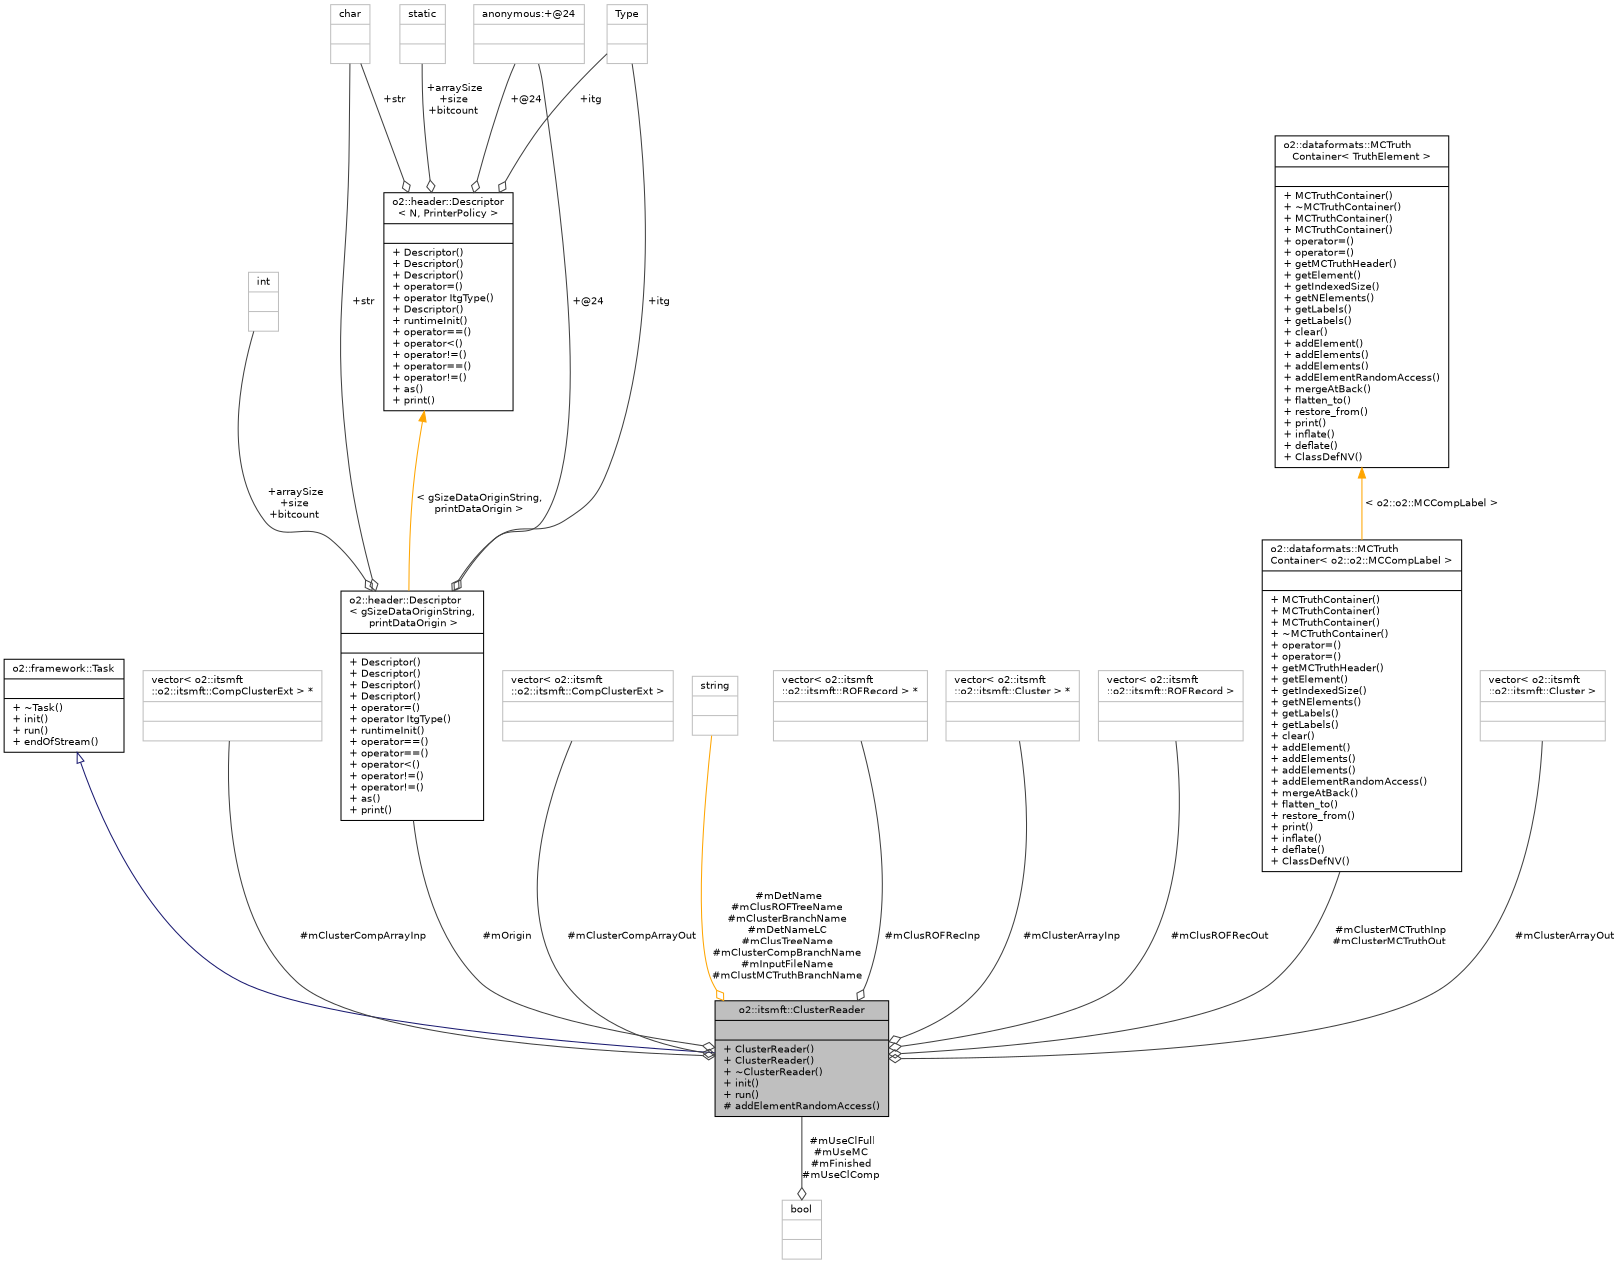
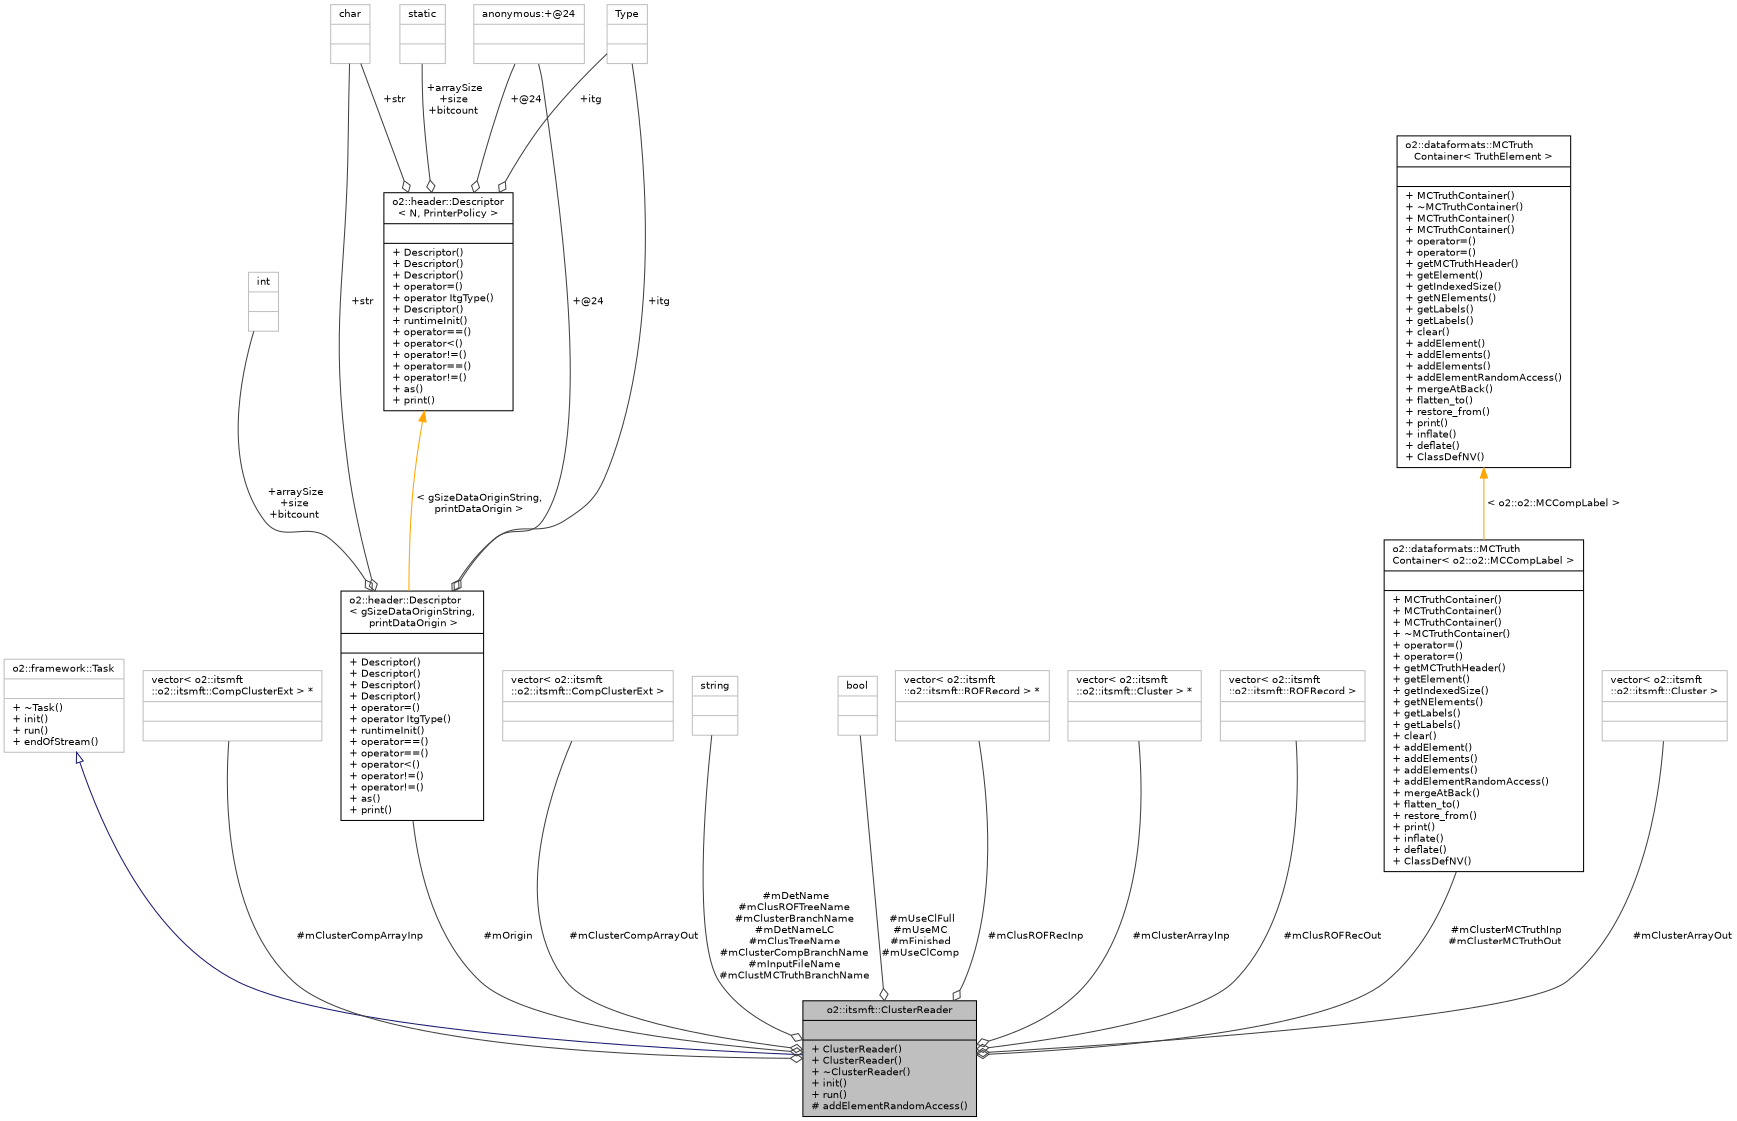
  digraph {
    node [color=grey75 fontname=Helvetica fontsize=10 shape=record]
    edge [color=grey25 fontname=Helvetica fontsize=10 labelfontname=Helvetica labelfontsize=10 style=solid arrowhead=odiamond]
    n1 [color=black fillcolor=grey75 fontcolor=black height=0.2 label="{o2::itsmft::ClusterReader\n||+ ClusterReader()\l+ ClusterReader()\l+ ~ClusterReader()\l+ init()\l+ run()\l# addElementRandomAccess()\l}" style=filled width=0.4]
-   n2 [color=black height=0.2 label="{o2::framework::Task\n||+ ~Task()\l+ init()\l+ run()\l+ endOfStream()\l}" width=0.4]
+   n2 [height=0.2 label="{o2::framework::Task\n||+ ~Task()\l+ init()\l+ run()\l+ endOfStream()\l}" width=0.4]
    n3 [height=0.2 label="{vector\< o2::itsmft\l::o2::itsmft::CompClusterExt \> *\n||}" width=0.4]
    n4 [color=black height=0.2 label="{o2::header::Descriptor\l\< gSizeDataOriginString,\l printDataOrigin \>\n||+ Descriptor()\l+ Descriptor()\l+ Descriptor()\l+ Descriptor()\l+ operator=()\l+ operator ItgType()\l+ runtimeInit()\l+ operator==()\l+ operator==()\l+ operator\<()\l+ operator!=()\l+ operator!=()\l+ as()\l+ print()\l}" width=0.4]
    n5 [height=0.2 label="{Type\n||}" width=0.4]
    n6 [color=black height=0.2 label="{o2::header::Descriptor\l\< N, PrinterPolicy \>\n||+ Descriptor()\l+ Descriptor()\l+ Descriptor()\l+ operator=()\l+ operator ItgType()\l+ Descriptor()\l+ runtimeInit()\l+ operator==()\l+ operator\<()\l+ operator!=()\l+ operator==()\l+ operator!=()\l+ as()\l+ print()\l}" width=0.4]
    n7 [height=0.2 label="{char\n||}" width=0.4]
    n8 [height=0.2 label="{int\n||}" width=0.4]
    n9 [height=0.2 label="{anonymous:+@24\n||}" width=0.4]
    n10 [height=0.2 label="{static\n||}" width=0.4]
    n11 [height=0.2 label="{vector\< o2::itsmft\l::o2::itsmft::CompClusterExt \>\n||}" width=0.4]
    n12 [height=0.2 label="{string\n||}" width=0.4]
    n13 [height=0.2 label="{bool\n||}" width=0.4]
    n14 [height=0.2 label="{vector\< o2::itsmft\l::o2::itsmft::ROFRecord \> *\n||}" width=0.4]
    n15 [height=0.2 label="{vector\< o2::itsmft\l::o2::itsmft::Cluster \> *\n||}" width=0.4]
    n16 [height=0.2 label="{vector\< o2::itsmft\l::o2::itsmft::ROFRecord \>\n||}" width=0.4]
    n17 [color=black height=0.2 label="{o2::dataformats::MCTruth\lContainer\< o2::o2::MCCompLabel \>\n||+ MCTruthContainer()\l+ MCTruthContainer()\l+ MCTruthContainer()\l+ ~MCTruthContainer()\l+ operator=()\l+ operator=()\l+ getMCTruthHeader()\l+ getElement()\l+ getIndexedSize()\l+ getNElements()\l+ getLabels()\l+ getLabels()\l+ clear()\l+ addElement()\l+ addElements()\l+ addElements()\l+ addElementRandomAccess()\l+ mergeAtBack()\l+ flatten_to()\l+ restore_from()\l+ print()\l+ inflate()\l+ deflate()\l+ ClassDefNV()\l}" width=0.4]
    n18 [color=black height=0.2 label="{o2::dataformats::MCTruth\lContainer\< TruthElement \>\n||+ MCTruthContainer()\l+ ~MCTruthContainer()\l+ MCTruthContainer()\l+ MCTruthContainer()\l+ operator=()\l+ operator=()\l+ getMCTruthHeader()\l+ getElement()\l+ getIndexedSize()\l+ getNElements()\l+ getLabels()\l+ getLabels()\l+ clear()\l+ addElement()\l+ addElements()\l+ addElements()\l+ addElementRandomAccess()\l+ mergeAtBack()\l+ flatten_to()\l+ restore_from()\l+ print()\l+ inflate()\l+ deflate()\l+ ClassDefNV()\l}" width=0.4]
    n19 [height=0.2 label="{vector\< o2::itsmft\l::o2::itsmft::Cluster \>\n||}" width=0.4]
    n2 -> n1 [arrowtail=onormal color=midnightblue dir=back arrowhead=""]
    n3 -> n1 [label=" #mClusterCompArrayInp"]
    n4 -> n1 [label=" #mOrigin"]
    n5 -> n4 [label=" +itg"]
    n5 -> n6 [label=" +itg"]
    n6 -> n4 [color=orange dir=back label=" \< gSizeDataOriginString,\l printDataOrigin \>" arrowhead=""]
    n7 -> n4 [label=" +str"]
    n7 -> n6 [label=" +str"]
    n8 -> n4 [label=" +arraySize\n+size\n+bitcount"]
    n9 -> n4 [label=" +@24"]
    n9 -> n6 [label=" +@24"]
    n10 -> n6 [label=" +arraySize\n+size\n+bitcount"]
    n11 -> n1 [label=" #mClusterCompArrayOut"]
-   n12 -> n1 [color=orange label=" #mDetName\n#mClusROFTreeName\n#mClusterBranchName\n#mDetNameLC\n#mClusTreeName\n#mClusterCompBranchName\n#mInputFileName\n#mClustMCTruthBranchName"]
-   n1 -> n13 [label=" #mUseClFull\n#mUseMC\n#mFinished\n#mUseClComp"]
+   n12 -> n1 [label=" #mDetName\n#mClusROFTreeName\n#mClusterBranchName\n#mDetNameLC\n#mClusTreeName\n#mClusterCompBranchName\n#mInputFileName\n#mClustMCTruthBranchName"]
+   n13 -> n1 [label=" #mUseClFull\n#mUseMC\n#mFinished\n#mUseClComp"]
    n14 -> n1 [label=" #mClusROFRecInp"]
    n15 -> n1 [label=" #mClusterArrayInp"]
    n16 -> n1 [label=" #mClusROFRecOut"]
    n17 -> n1 [label=" #mClusterMCTruthInp\n#mClusterMCTruthOut"]
    n18 -> n17 [color=orange dir=back label=" \< o2::o2::MCCompLabel \>" arrowhead=""]
    n19 -> n1 [label=" #mClusterArrayOut"]
  }
